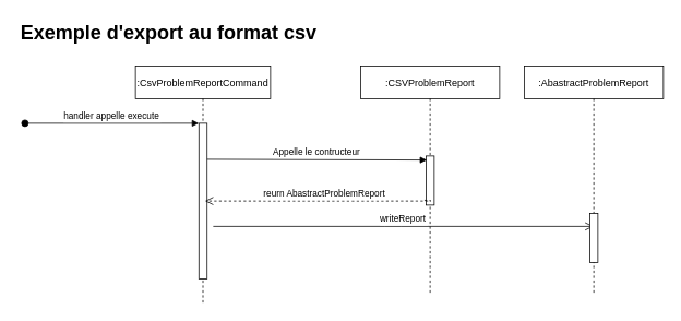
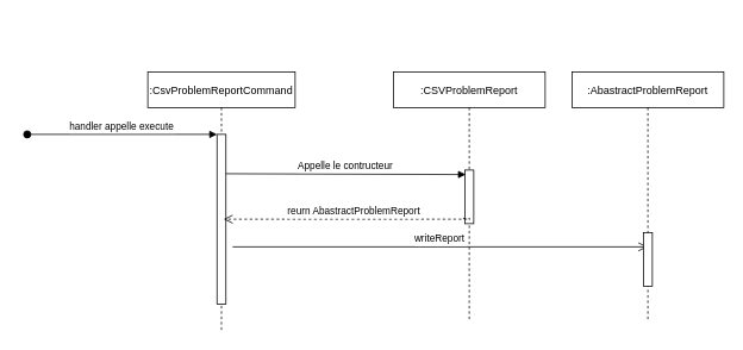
  <mxCell id="0" />
  <mxCell id="1" parent="0" />
  <mxCell id="2" value=":CsvProblemReportCommand" style="shape=umlLifeline;perimeter=lifelinePerimeter;container=1;collapsible=0;recursiveResize=0;rounded=0;shadow=0;strokeWidth=1;" parent="1" vertex="1"><mxGeometry x="165" y="80" width="165" height="290" as="geometry" /></mxCell>
  <mxCell id="3" value="" style="points=[];perimeter=orthogonalPerimeter;rounded=0;shadow=0;strokeWidth=1;" parent="2" vertex="1"><mxGeometry x="77.5" y="70" width="10" height="190" as="geometry" /></mxCell>
  <mxCell id="4" value="handler appelle execute" style="verticalAlign=bottom;startArrow=oval;endArrow=block;startSize=8;shadow=0;strokeWidth=1;" parent="2" target="3" edge="1"><mxGeometry relative="1" as="geometry"><mxPoint x="-135" y="70" as="sourcePoint" /></mxGeometry></mxCell>
  <mxCell id="5" value="writeReport" style="verticalAlign=bottom;endArrow=open;endSize=8;shadow=0;strokeWidth=1;" parent="1" target="11" edge="1"><mxGeometry relative="1" as="geometry"><mxPoint x="600" y="276" as="targetPoint" /><mxPoint x="260" y="276" as="sourcePoint" /><Array as="points"><mxPoint x="480" y="276" /></Array></mxGeometry></mxCell>
- <mxCell id="6" value="&lt;h1&gt;Exemple d'export au format csv&lt;/h1&gt;&lt;p&gt;.&lt;/p&gt;" style="text;html=1;strokeColor=none;fillColor=none;spacing=5;spacingTop=-20;whiteSpace=wrap;overflow=hidden;rounded=0;" vertex="1" parent="1"><mxGeometry x="20" y="20" width="630" height="40" as="geometry" /></mxCell>
  <mxCell id="7" value=":CSVProblemReport" style="shape=umlLifeline;perimeter=lifelinePerimeter;container=1;collapsible=0;recursiveResize=0;rounded=0;shadow=0;strokeWidth=1;size=40;" parent="1" vertex="1"><mxGeometry x="440" y="80" width="170" height="280" as="geometry" /></mxCell>
  <mxCell id="8" value="" style="points=[];perimeter=orthogonalPerimeter;rounded=0;shadow=0;strokeWidth=1;" parent="7" vertex="1"><mxGeometry x="80" y="110" width="10" height="60" as="geometry" /></mxCell>
  <mxCell id="9" value="reurn AbastractProblemReport" style="verticalAlign=bottom;endArrow=open;dashed=1;endSize=8;shadow=0;strokeWidth=1;exitX=-0.2;exitY=0.9;exitDx=0;exitDy=0;exitPerimeter=0;" parent="1" source="8" edge="1"><mxGeometry relative="1" as="geometry"><mxPoint x="250" y="245" as="targetPoint" /><mxPoint x="630" y="245" as="sourcePoint" /><Array as="points"><mxPoint x="530" y="245" /><mxPoint x="500" y="245" /></Array></mxGeometry></mxCell>
  <mxCell id="10" value="Appelle le contructeur" style="verticalAlign=bottom;endArrow=block;entryX=0.1;entryY=0.083;shadow=0;strokeWidth=1;exitX=1;exitY=0.232;exitDx=0;exitDy=0;exitPerimeter=0;entryDx=0;entryDy=0;entryPerimeter=0;" parent="1" source="3" target="8" edge="1"><mxGeometry relative="1" as="geometry"><mxPoint x="222" y="220" as="sourcePoint" /><Array as="points" /></mxGeometry></mxCell>
  <mxCell id="11" value=":AbastractProblemReport" style="shape=umlLifeline;perimeter=lifelinePerimeter;container=1;collapsible=0;recursiveResize=0;rounded=0;shadow=0;strokeWidth=1;size=40;" vertex="1" parent="1"><mxGeometry x="640" y="80" width="170" height="280" as="geometry" /></mxCell>
  <mxCell id="12" value="" style="points=[];perimeter=orthogonalPerimeter;rounded=0;shadow=0;strokeWidth=1;" vertex="1" parent="11"><mxGeometry x="80" y="180" width="10" height="60" as="geometry" /></mxCell>
